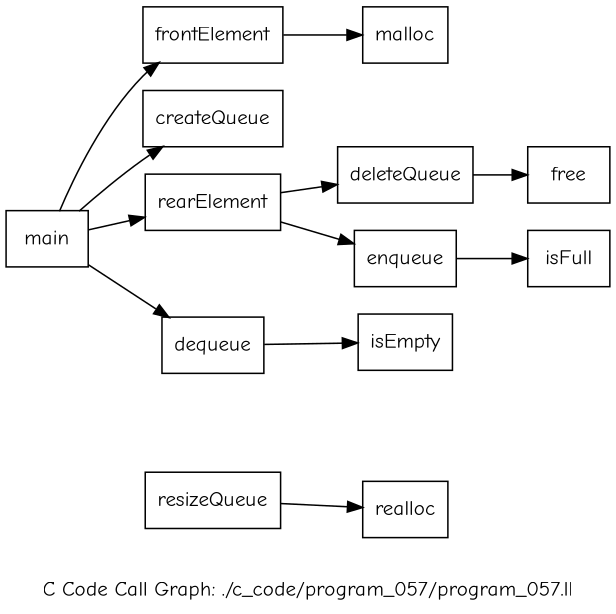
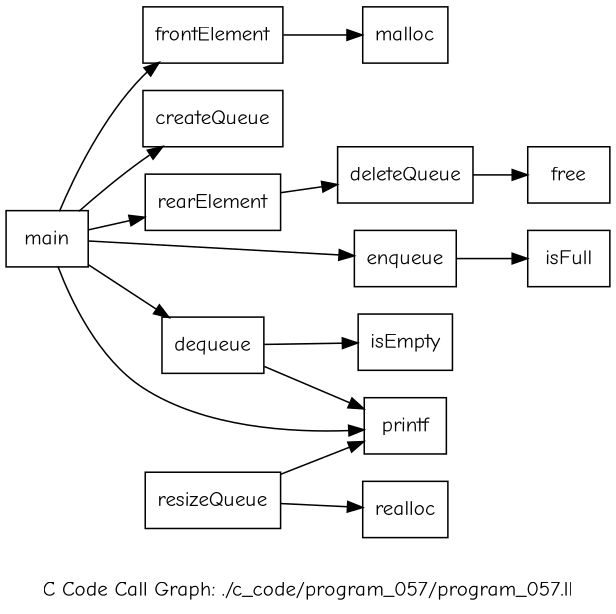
  digraph {
    fontname="Comic Neue"
    label="C Code Call Graph: ./c_code/program_057/program_057.ll"
    rankdir=LR
    node [fontname="Comic Neue" shape=record]
    edge [fontname="Comic Neue"]
    n1 [label="{createQueue}"]
    n2 [label="{malloc}"]
    n3 [label="{frontElement}"]
    n4 [label="{rearElement}"]
    n5 [label="{deleteQueue}"]
    n6 [label="{isEmpty}"]
    n7 [label="{isFull}"]
    n8 [label="{resizeQueue}"]
    n9 [label="{realloc}"]
+   n10 [label="{printf}"]
    n11 [label="{enqueue}"]
    n12 [label="{dequeue}"]
    n13 [label="{free}"]
    n14 [label="{main}"]
    n3 -> n2
    n4 -> n5
    n5 -> n13
    n8 -> n9
+   n8 -> n10
    n11 -> n7
    n12 -> n6
+   n12 -> n10
    n14 -> n1
    n14 -> n3
    n14 -> n4
-   n4 -> n11
+   n14 -> n10
+   n14 -> n11
    n14 -> n12
  }
